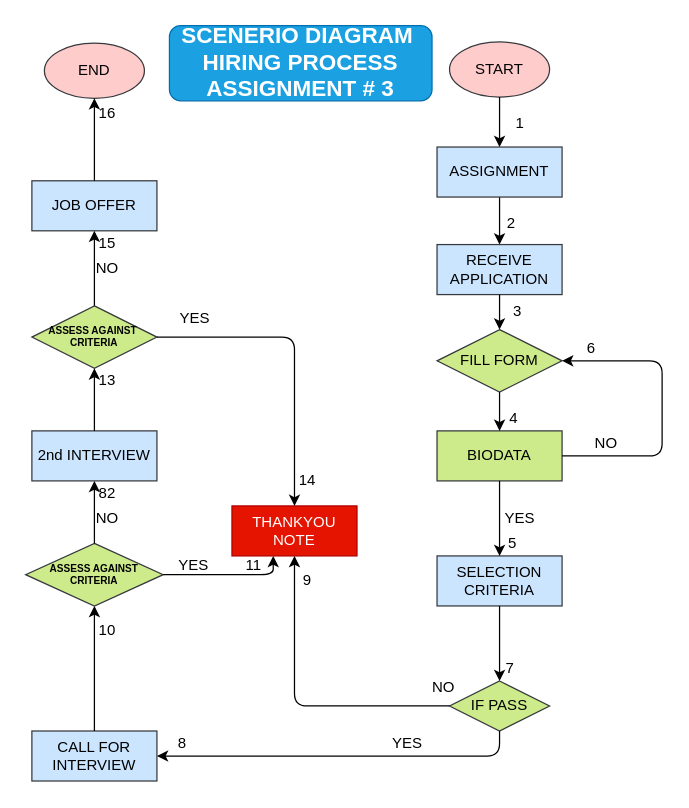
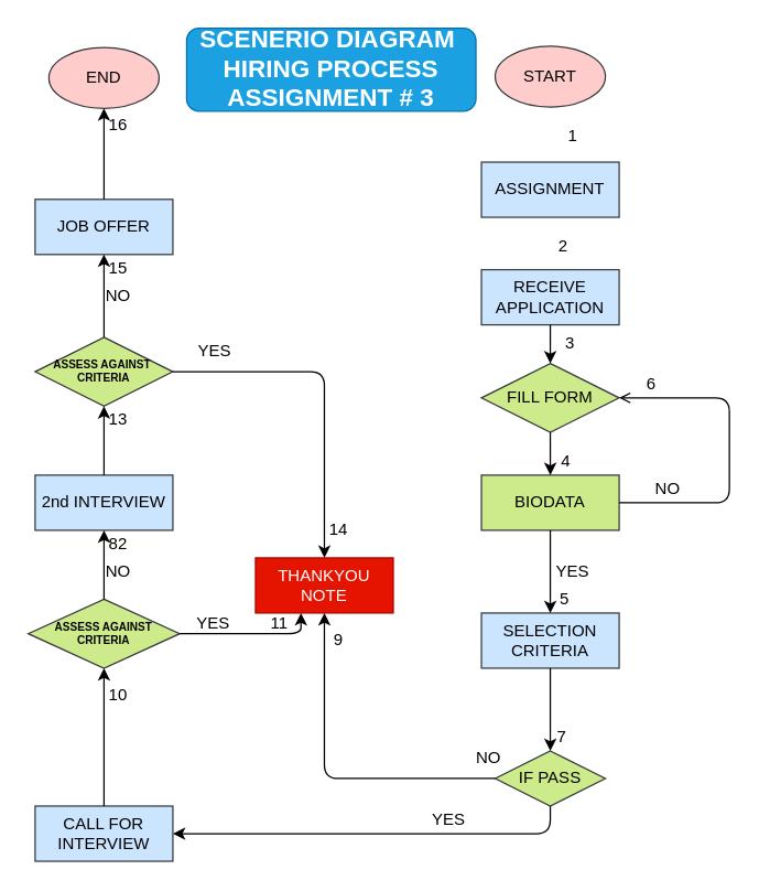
  <mxCell id="0" />
  <mxCell id="1" parent="0" />
  <mxCell id="2" value="START" style="ellipse;whiteSpace=wrap;html=1;fillColor=#ffcccc;strokeColor=#36393d;" parent="1" vertex="1"><mxGeometry x="359" y="33" width="80" height="44" as="geometry" /></mxCell>
- <mxCell id="3" value="" style="edgeStyle=none;html=1;" parent="1" source="4" target="5" edge="1"><mxGeometry relative="1" as="geometry" /></mxCell>
  <mxCell id="4" value="ASSIGNMENT" style="rounded=0;whiteSpace=wrap;html=1;fillColor=#cce5ff;strokeColor=#36393d;" parent="1" vertex="1"><mxGeometry x="349" y="117" width="100" height="40" as="geometry" /></mxCell>
  <mxCell id="5" value="RECEIVE APPLICATION" style="rounded=0;whiteSpace=wrap;html=1;fillColor=#cce5ff;strokeColor=#36393d;" parent="1" vertex="1"><mxGeometry x="349" y="195" width="100" height="40" as="geometry" /></mxCell>
  <mxCell id="6" value="FILL FORM" style="rhombus;whiteSpace=wrap;html=1;fillColor=#cdeb8b;strokeColor=#36393d;" parent="1" vertex="1"><mxGeometry x="349" y="263" width="100" height="50" as="geometry" /></mxCell>
  <mxCell id="7" value="BIODATA" style="rounded=0;whiteSpace=wrap;html=1;fillColor=#cdeb8b;strokeColor=#36393d;" parent="1" vertex="1"><mxGeometry x="349" y="344" width="100" height="40" as="geometry" /></mxCell>
  <mxCell id="8" value="SELECTION CRITERIA" style="rounded=0;whiteSpace=wrap;html=1;fillColor=#cce5ff;strokeColor=#36393d;" parent="1" vertex="1"><mxGeometry x="349" y="444" width="100" height="40" as="geometry" /></mxCell>
  <mxCell id="9" value="IF PASS" style="rhombus;whiteSpace=wrap;html=1;fillColor=#cdeb8b;strokeColor=#36393d;" parent="1" vertex="1"><mxGeometry x="359" y="544" width="80" height="40" as="geometry" /></mxCell>
  <mxCell id="10" value="THANKYOU NOTE" style="rounded=0;whiteSpace=wrap;html=1;fillColor=#e51400;fontColor=#ffffff;strokeColor=#B20000;" parent="1" vertex="1"><mxGeometry x="185" y="404" width="100" height="40" as="geometry" /></mxCell>
  <mxCell id="11" value="CALL FOR INTERVIEW" style="rounded=0;whiteSpace=wrap;html=1;fillColor=#cce5ff;strokeColor=#36393d;" parent="1" vertex="1"><mxGeometry x="25" y="584" width="100" height="40" as="geometry" /></mxCell>
  <mxCell id="12" value="&lt;h6&gt;ASSESS AGAINST CRITERIA&lt;/h6&gt;" style="rhombus;whiteSpace=wrap;html=1;fillColor=#cdeb8b;strokeColor=#36393d;" parent="1" vertex="1"><mxGeometry x="20" y="434" width="110" height="50" as="geometry" /></mxCell>
  <mxCell id="13" value="2nd INTERVIEW" style="rounded=0;whiteSpace=wrap;html=1;fillColor=#cce5ff;strokeColor=#36393d;" parent="1" vertex="1"><mxGeometry x="25" y="344" width="100" height="40" as="geometry" /></mxCell>
  <mxCell id="14" value="&lt;h6&gt;ASSESS AGAINST&amp;nbsp; CRITERIA&lt;/h6&gt;" style="rhombus;whiteSpace=wrap;html=1;fillColor=#cdeb8b;strokeColor=#36393d;" parent="1" vertex="1"><mxGeometry x="25" y="244" width="100" height="50" as="geometry" /></mxCell>
  <mxCell id="15" value="JOB OFFER" style="rounded=0;whiteSpace=wrap;html=1;fillColor=#cce5ff;strokeColor=#36393d;" parent="1" vertex="1"><mxGeometry x="25" y="144" width="100" height="40" as="geometry" /></mxCell>
  <mxCell id="16" value="END" style="ellipse;whiteSpace=wrap;html=1;fillColor=#ffcccc;strokeColor=#36393d;" parent="1" vertex="1"><mxGeometry x="35" y="34" width="80" height="44" as="geometry" /></mxCell>
- <mxCell id="17" value="" style="endArrow=classic;html=1;exitX=0.5;exitY=1;exitDx=0;exitDy=0;entryX=0.5;entryY=0;entryDx=0;entryDy=0;" parent="1" source="2" target="4" edge="1"><mxGeometry width="50" height="50" relative="1" as="geometry"><mxPoint x="419" y="164" as="sourcePoint" /><mxPoint x="469" y="114" as="targetPoint" /></mxGeometry></mxCell>
  <mxCell id="18" value="" style="endArrow=classic;html=1;exitX=0.5;exitY=1;exitDx=0;exitDy=0;entryX=0.5;entryY=0;entryDx=0;entryDy=0;" parent="1" source="5" target="6" edge="1"><mxGeometry width="50" height="50" relative="1" as="geometry"><mxPoint x="399" y="224" as="sourcePoint" /><mxPoint x="399" y="244" as="targetPoint" /></mxGeometry></mxCell>
  <mxCell id="19" value="" style="endArrow=classic;html=1;exitX=0.5;exitY=1;exitDx=0;exitDy=0;" parent="1" source="6" edge="1"><mxGeometry width="50" height="50" relative="1" as="geometry"><mxPoint x="389" y="304" as="sourcePoint" /><mxPoint x="399" y="344" as="targetPoint" /></mxGeometry></mxCell>
  <mxCell id="20" value="" style="endArrow=classic;html=1;exitX=0.5;exitY=1;exitDx=0;exitDy=0;" parent="1" source="7" edge="1"><mxGeometry width="50" height="50" relative="1" as="geometry"><mxPoint x="399" y="424" as="sourcePoint" /><mxPoint x="399" y="444" as="targetPoint" /></mxGeometry></mxCell>
- <mxCell id="21" value="" style="endArrow=classic;html=1;exitX=1;exitY=0.5;exitDx=0;exitDy=0;entryX=1;entryY=0.5;entryDx=0;entryDy=0;" parent="1" source="7" target="6" edge="1"><mxGeometry width="50" height="50" relative="1" as="geometry"><mxPoint x="519" y="374" as="sourcePoint" /><mxPoint x="399" y="314" as="targetPoint" /><Array as="points"><mxPoint x="529" y="364" /><mxPoint x="529" y="288" /></Array></mxGeometry></mxCell>
+ <mxCell id="21" value="" style="endArrow=open;html=1;exitX=1;exitY=0.5;exitDx=0;exitDy=0;entryX=1;entryY=0.5;entryDx=0;entryDy=0;" parent="1" source="7" target="6" edge="1"><mxGeometry width="50" height="50" relative="1" as="geometry"><mxPoint x="519" y="374" as="sourcePoint" /><mxPoint x="399" y="314" as="targetPoint" /><Array as="points"><mxPoint x="529" y="364" /><mxPoint x="529" y="288" /></Array></mxGeometry></mxCell>
  <mxCell id="22" value="" style="endArrow=classic;html=1;exitX=0.5;exitY=1;exitDx=0;exitDy=0;" parent="1" source="8" edge="1"><mxGeometry width="50" height="50" relative="1" as="geometry"><mxPoint x="399" y="514" as="sourcePoint" /><mxPoint x="399" y="544" as="targetPoint" /></mxGeometry></mxCell>
  <mxCell id="23" value="" style="endArrow=classic;html=1;exitX=0.5;exitY=1;exitDx=0;exitDy=0;entryX=1;entryY=0.5;entryDx=0;entryDy=0;" parent="1" source="9" target="11" edge="1"><mxGeometry width="50" height="50" relative="1" as="geometry"><mxPoint x="155" y="574" as="sourcePoint" /><mxPoint x="155" y="614" as="targetPoint" /><Array as="points"><mxPoint x="399" y="604" /></Array></mxGeometry></mxCell>
  <mxCell id="24" value="" style="endArrow=classic;html=1;exitX=0.5;exitY=0;exitDx=0;exitDy=0;entryX=0.5;entryY=1;entryDx=0;entryDy=0;" parent="1" source="11" target="12" edge="1"><mxGeometry width="50" height="50" relative="1" as="geometry"><mxPoint x="85" y="514" as="sourcePoint" /><mxPoint x="135" y="514" as="targetPoint" /></mxGeometry></mxCell>
  <mxCell id="25" value="" style="endArrow=classic;html=1;exitX=0.5;exitY=0;exitDx=0;exitDy=0;entryX=0.5;entryY=1;entryDx=0;entryDy=0;" parent="1" source="12" target="13" edge="1"><mxGeometry width="50" height="50" relative="1" as="geometry"><mxPoint x="65" y="404" as="sourcePoint" /><mxPoint x="145" y="414" as="targetPoint" /></mxGeometry></mxCell>
  <mxCell id="26" value="" style="endArrow=classic;html=1;exitX=0.5;exitY=0;exitDx=0;exitDy=0;" parent="1" source="13" target="14" edge="1"><mxGeometry width="50" height="50" relative="1" as="geometry"><mxPoint x="55" y="314" as="sourcePoint" /><mxPoint x="55" y="354" as="targetPoint" /></mxGeometry></mxCell>
  <mxCell id="27" value="" style="endArrow=classic;html=1;exitX=0.5;exitY=0;exitDx=0;exitDy=0;entryX=0.5;entryY=1;entryDx=0;entryDy=0;" parent="1" source="14" target="15" edge="1"><mxGeometry width="50" height="50" relative="1" as="geometry"><mxPoint x="65" y="204" as="sourcePoint" /><mxPoint x="65" y="214" as="targetPoint" /></mxGeometry></mxCell>
  <mxCell id="28" value="" style="endArrow=classic;html=1;exitX=0.5;exitY=0;exitDx=0;exitDy=0;entryX=0.5;entryY=1;entryDx=0;entryDy=0;" parent="1" source="15" target="16" edge="1"><mxGeometry width="50" height="50" relative="1" as="geometry"><mxPoint x="95" y="84" as="sourcePoint" /><mxPoint x="95" y="124" as="targetPoint" /></mxGeometry></mxCell>
  <mxCell id="29" value="" style="endArrow=classic;html=1;exitX=0;exitY=0.5;exitDx=0;exitDy=0;entryX=0.5;entryY=1;entryDx=0;entryDy=0;" parent="1" source="9" target="10" edge="1"><mxGeometry width="50" height="50" relative="1" as="geometry"><mxPoint x="265" y="494" as="sourcePoint" /><mxPoint x="265" y="534" as="targetPoint" /><Array as="points"><mxPoint x="235" y="564" /></Array></mxGeometry></mxCell>
  <mxCell id="30" value="" style="endArrow=classic;html=1;exitX=1;exitY=0.5;exitDx=0;exitDy=0;entryX=0.25;entryY=1;entryDx=0;entryDy=0;" parent="1" source="12" edge="1"><mxGeometry width="50" height="50" relative="1" as="geometry"><mxPoint x="138" y="459" as="sourcePoint" /><mxPoint x="218" y="444" as="targetPoint" /><Array as="points"><mxPoint x="218" y="459" /></Array></mxGeometry></mxCell>
  <mxCell id="31" value="" style="endArrow=classic;html=1;exitX=1;exitY=0.5;exitDx=0;exitDy=0;entryX=0.5;entryY=0;entryDx=0;entryDy=0;" parent="1" source="14" target="10" edge="1"><mxGeometry width="50" height="50" relative="1" as="geometry"><mxPoint x="195" y="264" as="sourcePoint" /><mxPoint x="195" y="304" as="targetPoint" /><Array as="points"><mxPoint x="235" y="269" /></Array></mxGeometry></mxCell>
  <mxCell id="32" value="YES" style="text;html=1;align=center;verticalAlign=middle;resizable=0;points=[];autosize=1;strokeColor=none;fillColor=none;" parent="1" vertex="1"><mxGeometry x="395" y="404" width="40" height="20" as="geometry" /></mxCell>
  <mxCell id="33" value="NO" style="text;html=1;align=center;verticalAlign=middle;resizable=0;points=[];autosize=1;strokeColor=none;fillColor=none;" parent="1" vertex="1"><mxGeometry x="469" y="344" width="30" height="20" as="geometry" /></mxCell>
  <mxCell id="34" value="YES" style="text;html=1;align=center;verticalAlign=middle;resizable=0;points=[];autosize=1;strokeColor=none;fillColor=none;" parent="1" vertex="1"><mxGeometry x="305" y="584" width="40" height="20" as="geometry" /></mxCell>
  <mxCell id="35" value="NO" style="text;html=1;align=center;verticalAlign=middle;resizable=0;points=[];autosize=1;strokeColor=none;fillColor=none;" parent="1" vertex="1"><mxGeometry x="339" y="539" width="30" height="20" as="geometry" /></mxCell>
  <mxCell id="36" value="NO" style="text;html=1;align=center;verticalAlign=middle;resizable=0;points=[];autosize=1;strokeColor=none;fillColor=none;" parent="1" vertex="1"><mxGeometry x="70" y="404" width="30" height="20" as="geometry" /></mxCell>
  <mxCell id="37" value="YES" style="text;html=1;align=center;verticalAlign=middle;resizable=0;points=[];autosize=1;strokeColor=none;fillColor=none;" parent="1" vertex="1"><mxGeometry x="134" y="442" width="40" height="20" as="geometry" /></mxCell>
  <mxCell id="38" value="YES" style="text;html=1;align=center;verticalAlign=middle;resizable=0;points=[];autosize=1;strokeColor=none;fillColor=none;" parent="1" vertex="1"><mxGeometry x="135" y="244" width="40" height="20" as="geometry" /></mxCell>
  <mxCell id="39" value="NO" style="text;html=1;align=center;verticalAlign=middle;resizable=0;points=[];autosize=1;strokeColor=none;fillColor=none;" parent="1" vertex="1"><mxGeometry x="70" y="204" width="30" height="20" as="geometry" /></mxCell>
  <mxCell id="40" value="1" style="text;html=1;align=center;verticalAlign=middle;resizable=0;points=[];autosize=1;strokeColor=none;fillColor=none;" parent="1" vertex="1"><mxGeometry x="405" y="88" width="20" height="20" as="geometry" /></mxCell>
  <mxCell id="41" value="2" style="text;html=1;align=center;verticalAlign=middle;resizable=0;points=[];autosize=1;strokeColor=none;fillColor=none;" parent="1" vertex="1"><mxGeometry x="398" y="168" width="20" height="20" as="geometry" /></mxCell>
  <mxCell id="42" value="3" style="text;html=1;align=center;verticalAlign=middle;resizable=0;points=[];autosize=1;strokeColor=none;fillColor=none;" parent="1" vertex="1"><mxGeometry x="403" y="239" width="20" height="20" as="geometry" /></mxCell>
  <mxCell id="43" value="4" style="text;html=1;align=center;verticalAlign=middle;resizable=0;points=[];autosize=1;strokeColor=none;fillColor=none;" parent="1" vertex="1"><mxGeometry x="400" y="324" width="20" height="20" as="geometry" /></mxCell>
  <mxCell id="44" value="5" style="text;html=1;align=center;verticalAlign=middle;resizable=0;points=[];autosize=1;strokeColor=none;fillColor=none;" parent="1" vertex="1"><mxGeometry x="399" y="424" width="20" height="20" as="geometry" /></mxCell>
  <mxCell id="45" value="6" style="text;html=1;align=center;verticalAlign=middle;resizable=0;points=[];autosize=1;strokeColor=none;fillColor=none;" parent="1" vertex="1"><mxGeometry x="462" y="268" width="20" height="20" as="geometry" /></mxCell>
  <mxCell id="46" value="7" style="text;html=1;align=center;verticalAlign=middle;resizable=0;points=[];autosize=1;strokeColor=none;fillColor=none;" parent="1" vertex="1"><mxGeometry x="397" y="524" width="20" height="20" as="geometry" /></mxCell>
- <mxCell id="47" value="8" style="text;html=1;align=center;verticalAlign=middle;resizable=0;points=[];autosize=1;strokeColor=none;fillColor=none;" parent="1" vertex="1"><mxGeometry x="135" y="584" width="20" height="20" as="geometry" /></mxCell>
  <mxCell id="48" value="9" style="text;html=1;align=center;verticalAlign=middle;resizable=0;points=[];autosize=1;strokeColor=none;fillColor=none;" parent="1" vertex="1"><mxGeometry x="235" y="454" width="20" height="20" as="geometry" /></mxCell>
  <mxCell id="49" value="10" style="text;html=1;align=center;verticalAlign=middle;resizable=0;points=[];autosize=1;strokeColor=none;fillColor=none;" parent="1" vertex="1"><mxGeometry x="70" y="494" width="30" height="20" as="geometry" /></mxCell>
  <mxCell id="50" value="11" style="text;html=1;align=center;verticalAlign=middle;resizable=0;points=[];autosize=1;strokeColor=none;fillColor=none;" parent="1" vertex="1"><mxGeometry x="187" y="442" width="30" height="20" as="geometry" /></mxCell>
  <mxCell id="51" value="82" style="text;html=1;align=center;verticalAlign=middle;resizable=0;points=[];autosize=1;strokeColor=none;fillColor=none;" parent="1" vertex="1"><mxGeometry x="70" y="384" width="30" height="20" as="geometry" /></mxCell>
  <mxCell id="52" value="13" style="text;html=1;align=center;verticalAlign=middle;resizable=0;points=[];autosize=1;strokeColor=none;fillColor=none;" parent="1" vertex="1"><mxGeometry x="70" y="294" width="30" height="20" as="geometry" /></mxCell>
  <mxCell id="53" value="14" style="text;html=1;align=center;verticalAlign=middle;resizable=0;points=[];autosize=1;strokeColor=none;fillColor=none;" parent="1" vertex="1"><mxGeometry x="230" y="374" width="30" height="20" as="geometry" /></mxCell>
  <mxCell id="54" value="15" style="text;html=1;align=center;verticalAlign=middle;resizable=0;points=[];autosize=1;strokeColor=none;fillColor=none;" parent="1" vertex="1"><mxGeometry x="70" y="184" width="30" height="20" as="geometry" /></mxCell>
  <mxCell id="55" value="16" style="text;html=1;align=center;verticalAlign=middle;resizable=0;points=[];autosize=1;strokeColor=none;fillColor=none;" parent="1" vertex="1"><mxGeometry x="70" y="80" width="30" height="20" as="geometry" /></mxCell>
  <mxCell id="56" value="&lt;h2&gt;SCENERIO DIAGRAM&amp;nbsp;&lt;br&gt;HIRING PROCESS&lt;br&gt;ASSIGNMENT # 3&lt;/h2&gt;" style="rounded=1;whiteSpace=wrap;html=1;fillColor=#1ba1e2;fontColor=#ffffff;strokeColor=#006EAF;" parent="1" vertex="1"><mxGeometry x="135" y="20" width="210" height="60" as="geometry" /></mxCell>
